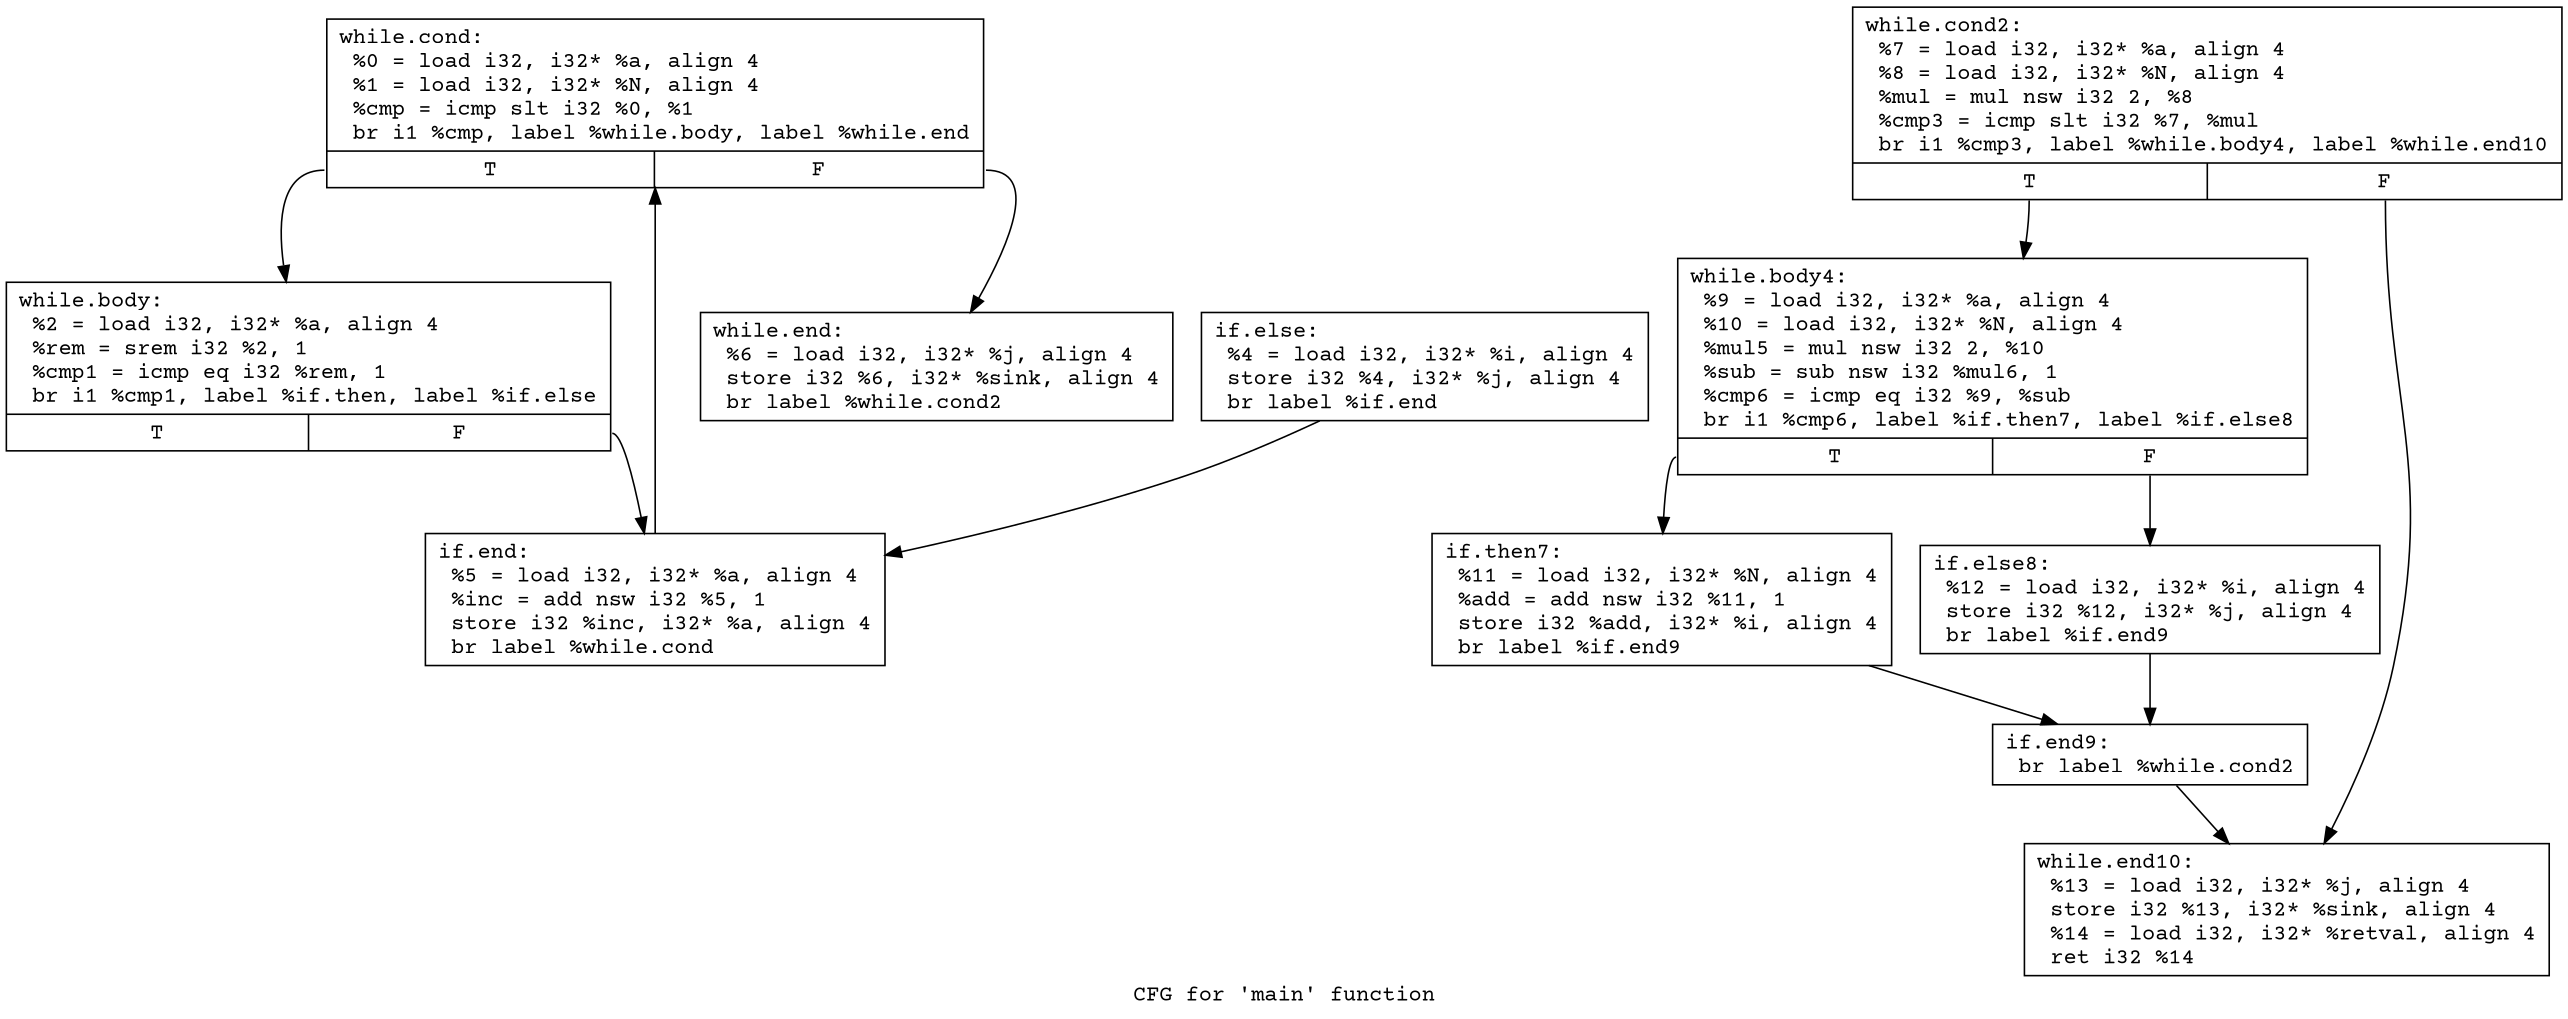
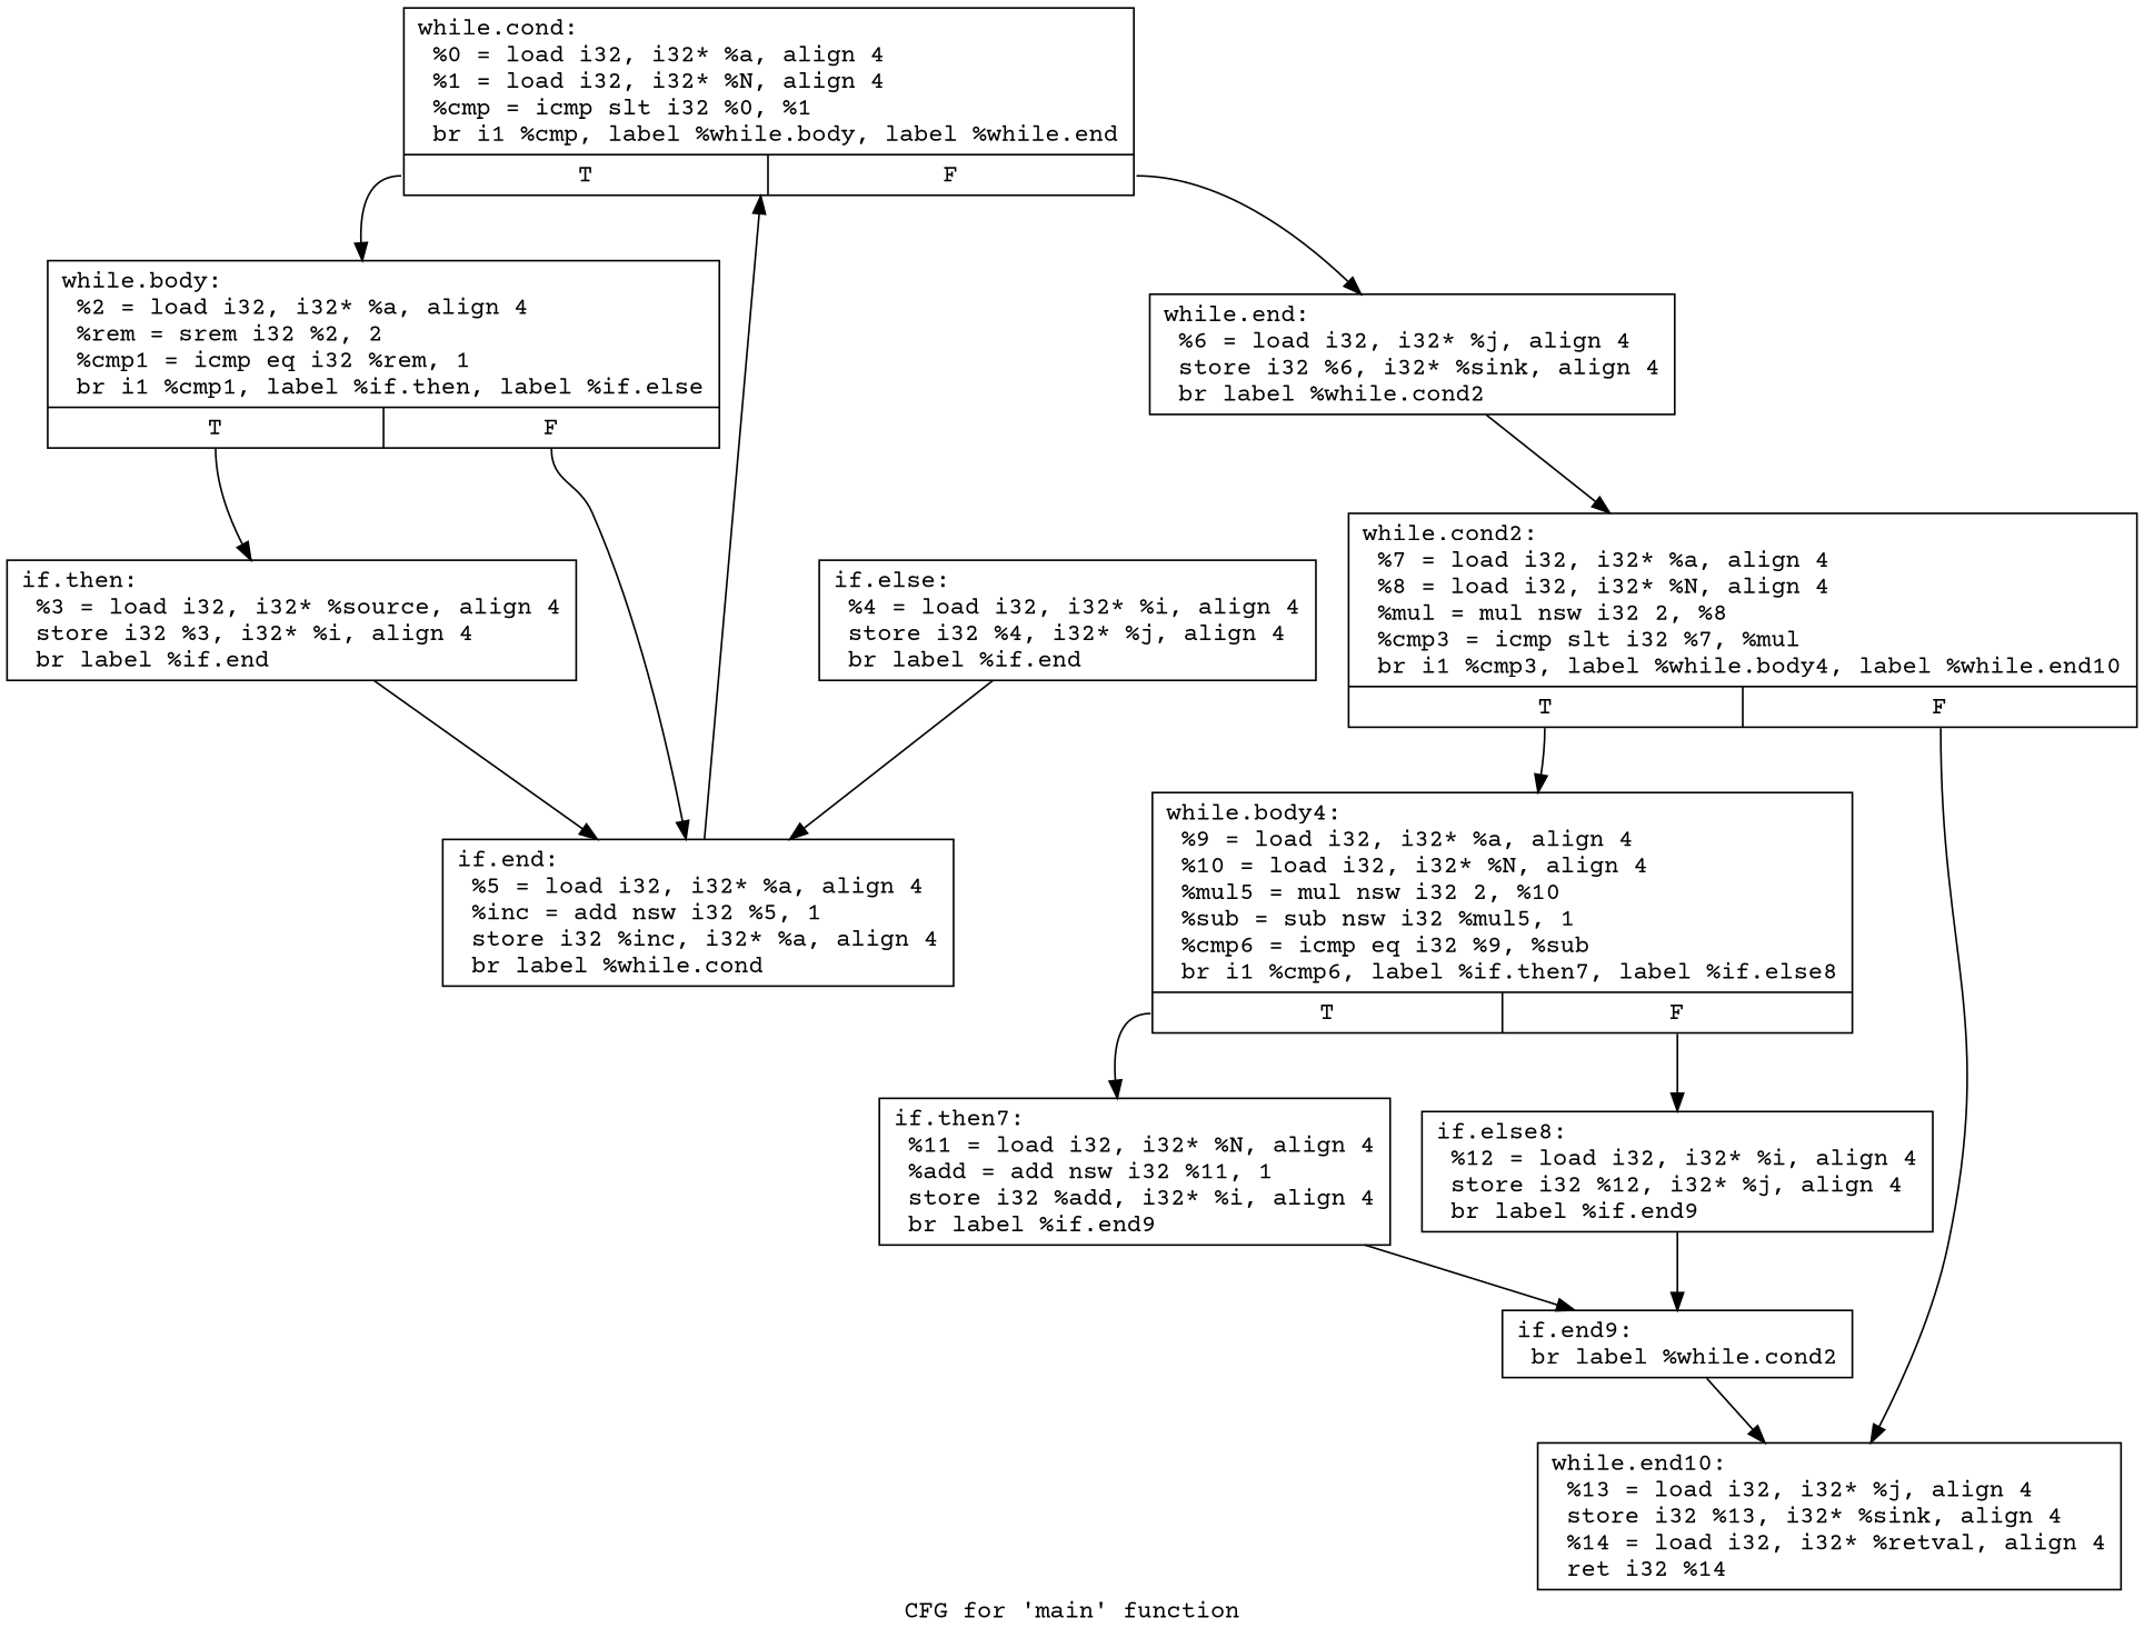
  digraph {
    fontname="Courier Prime"
    label="CFG for 'main' function"
    node [fontname="Courier Prime" shape=record]
    edge [fontname="Courier Prime"]
    n1 [label="{while.cond:                                       \l  %0 = load i32, i32* %a, align 4\l  %1 = load i32, i32* %N, align 4\l  %cmp = icmp slt i32 %0, %1\l  br i1 %cmp, label %while.body, label %while.end\l|{<s0>T|<s1>F}}"]
-   n2 [label="{while.body:                                       \l  %2 = load i32, i32* %a, align 4\l  %rem = srem i32 %2, 1\l  %cmp1 = icmp eq i32 %rem, 1\l  br i1 %cmp1, label %if.then, label %if.else\l|{<s0>T|<s1>F}}"]
+   n2 [label="{while.body:                                       \l  %2 = load i32, i32* %a, align 4\l  %rem = srem i32 %2, 2\l  %cmp1 = icmp eq i32 %rem, 1\l  br i1 %cmp1, label %if.then, label %if.else\l|{<s0>T|<s1>F}}"]
    n3 [label="{while.end:                                        \l  %6 = load i32, i32* %j, align 4\l  store i32 %6, i32* %sink, align 4\l  br label %while.cond2\l}"]
+   n4 [label="{if.then:                                          \l  %3 = load i32, i32* %source, align 4\l  store i32 %3, i32* %i, align 4\l  br label %if.end\l}"]
    n5 [label="{if.end:                                           \l  %5 = load i32, i32* %a, align 4\l  %inc = add nsw i32 %5, 1\l  store i32 %inc, i32* %a, align 4\l  br label %while.cond\l}"]
    n6 [label="{while.cond2:                                      \l  %7 = load i32, i32* %a, align 4\l  %8 = load i32, i32* %N, align 4\l  %mul = mul nsw i32 2, %8\l  %cmp3 = icmp slt i32 %7, %mul\l  br i1 %cmp3, label %while.body4, label %while.end10\l|{<s0>T|<s1>F}}"]
    n7 [label="{if.else:                                          \l  %4 = load i32, i32* %i, align 4\l  store i32 %4, i32* %j, align 4\l  br label %if.end\l}"]
-   n8 [label="{while.body4:                                      \l  %9 = load i32, i32* %a, align 4\l  %10 = load i32, i32* %N, align 4\l  %mul5 = mul nsw i32 2, %10\l  %sub = sub nsw i32 %mul6, 1\l  %cmp6 = icmp eq i32 %9, %sub\l  br i1 %cmp6, label %if.then7, label %if.else8\l|{<s0>T|<s1>F}}"]
+   n8 [label="{while.body4:                                      \l  %9 = load i32, i32* %a, align 4\l  %10 = load i32, i32* %N, align 4\l  %mul5 = mul nsw i32 2, %10\l  %sub = sub nsw i32 %mul5, 1\l  %cmp6 = icmp eq i32 %9, %sub\l  br i1 %cmp6, label %if.then7, label %if.else8\l|{<s0>T|<s1>F}}"]
    n9 [label="{while.end10:                                      \l  %13 = load i32, i32* %j, align 4\l  store i32 %13, i32* %sink, align 4\l  %14 = load i32, i32* %retval, align 4\l  ret i32 %14\l}"]
    n10 [label="{if.then7:                                         \l  %11 = load i32, i32* %N, align 4\l  %add = add nsw i32 %11, 1\l  store i32 %add, i32* %i, align 4\l  br label %if.end9\l}"]
    n11 [label="{if.else8:                                         \l  %12 = load i32, i32* %i, align 4\l  store i32 %12, i32* %j, align 4\l  br label %if.end9\l}"]
    n12 [label="{if.end9:                                          \l  br label %while.cond2\l}"]
    n1 -> n2 [tailport=s0]
    n1 -> n3 [tailport=s1]
+   n2 -> n4 [tailport=s0]
    n2 -> n5 [tailport=s1]
+   n3 -> n6
+   n4 -> n5
    n5 -> n1
    n6 -> n8 [tailport=s0]
    n6 -> n9 [tailport=s1]
    n7 -> n5
    n8 -> n10 [tailport=s0]
    n8 -> n11 [tailport=s1]
    n10 -> n12
    n11 -> n12
    n12 -> n9
  }
